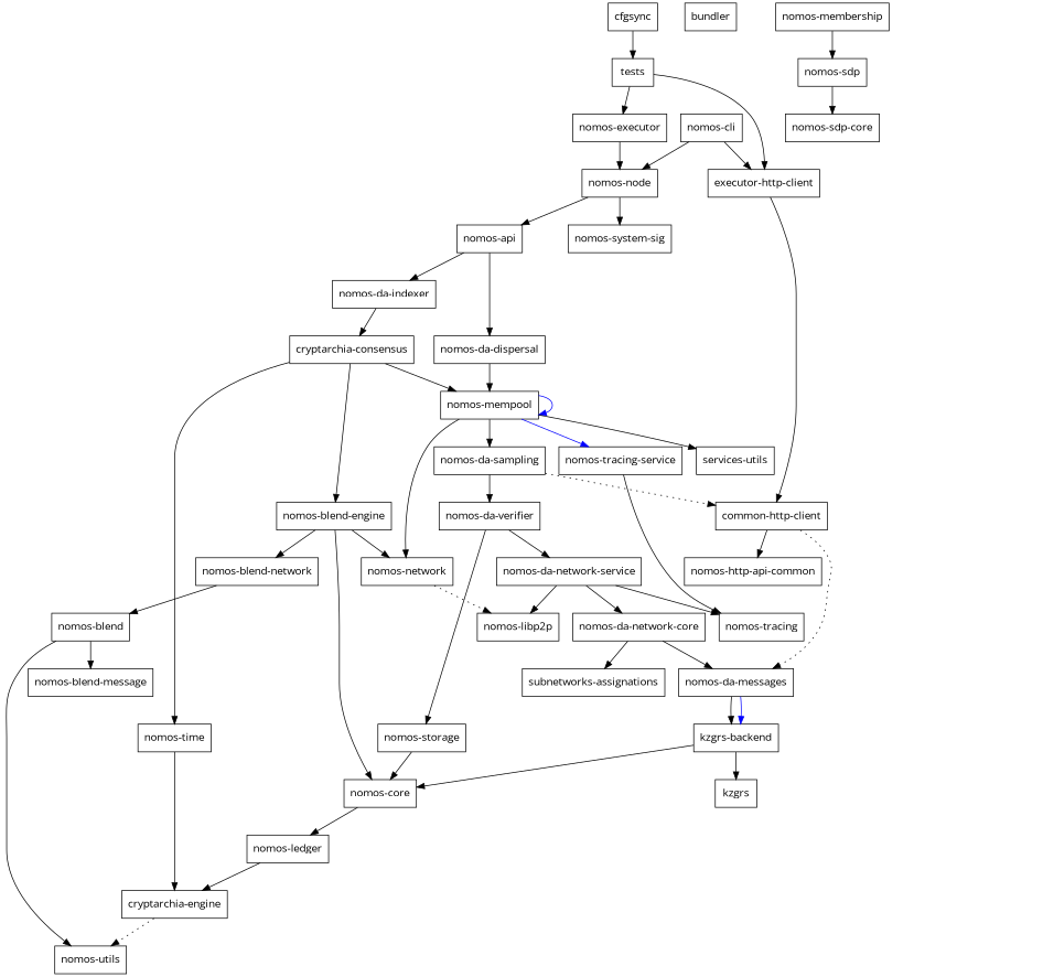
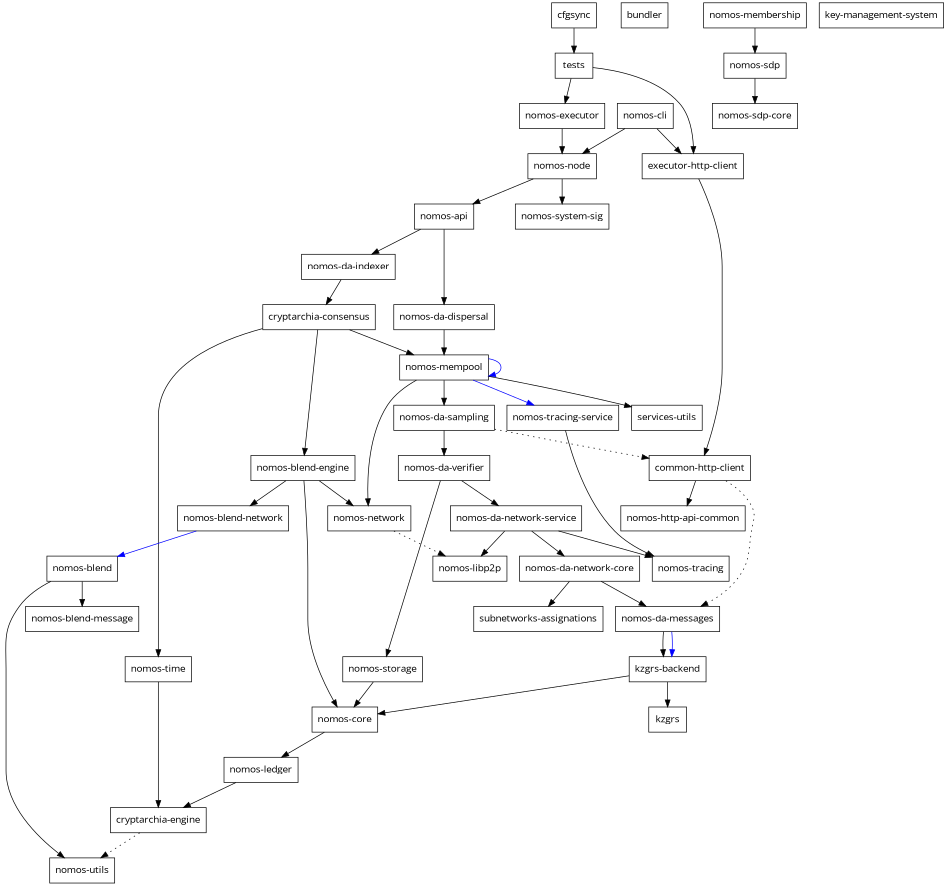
  digraph {
    fontname="Open Sans"
    node [fontname="Open Sans" shape=box]
    edge [fontname="Open Sans"]
    n1 [label="cryptarchia-engine"]
    n2 [label="nomos-utils"]
    n3 [label="nomos-ledger"]
    n4 [label="nomos-http-api-common"]
    n5 [label="nomos-executor"]
    n6 [label="nomos-node"]
    n7 [label="nomos-api"]
    n8 [label="nomos-system-sig"]
    n9 [label="kzgrs-backend"]
    n10 [label=kzgrs]
    n11 [label="nomos-core"]
    n12 [label="nomos-da-dispersal"]
    n13 [label="nomos-da-indexer"]
    n14 [label="nomos-mempool"]
    n15 [label="cryptarchia-consensus"]
    n16 [label="nomos-blend-engine"]
    n17 [label="nomos-time"]
    n18 [label="nomos-blend-network"]
    n19 [label="nomos-network"]
    n20 [label="nomos-da-sampling"]
    n21 [label="services-utils"]
    n22 [label="nomos-tracing-service"]
    n23 [label="nomos-blend"]
    n24 [label="nomos-libp2p"]
    n25 [label="nomos-blend-message"]
    n26 [label="common-http-client"]
    n27 [label="nomos-da-verifier"]
    n28 [label="nomos-da-messages"]
    n29 [label="nomos-da-network-service"]
    n30 [label="nomos-storage"]
    n31 [label="nomos-da-network-core"]
    n32 [label="subnetworks-assignations"]
    n33 [label="nomos-tracing"]
    n34 [label="executor-http-client"]
    n35 [label=bundler]
    n36 [label="nomos-cli"]
    n37 [label="nomos-sdp-core"]
+   n38 [label="key-management-system"]
    n39 [label="nomos-membership"]
    n40 [label="nomos-sdp"]
    n41 [label=cfgsync]
    n42 [label=tests]
    n1 -> n2 [style=dotted]
    n3 -> n1
    n5 -> n6
    n6 -> n7
    n6 -> n8
    n7 -> n12
    n7 -> n13
    n9 -> n10
    n9 -> n11
    n11 -> n3
    n12 -> n14
    n13 -> n15
    n14 -> n14 [color=blue]
    n14 -> n19
    n14 -> n20
    n14 -> n21
    n14 -> n22 [color=blue]
    n15 -> n14
    n15 -> n16
    n15 -> n17
    n16 -> n11
    n16 -> n18
    n16 -> n19
    n17 -> n1
-   n18 -> n23
+   n18 -> n23 [color=blue]
    n19 -> n24 [style=dotted]
    n20 -> n26 [style=dotted]
    n20 -> n27
    n22 -> n33
    n23 -> n2
    n23 -> n25
    n26 -> n4
    n26 -> n28 [style=dotted]
    n27 -> n29
    n27 -> n30
    n28 -> n9
    n28 -> n9 [color=blue]
    n29 -> n24
    n29 -> n31
    n29 -> n33
    n30 -> n11
    n31 -> n28
    n31 -> n32
    n34 -> n26
    n36 -> n6
    n36 -> n34
    n39 -> n40
    n40 -> n37
    n41 -> n42
    n42 -> n5
    n42 -> n34
  }
